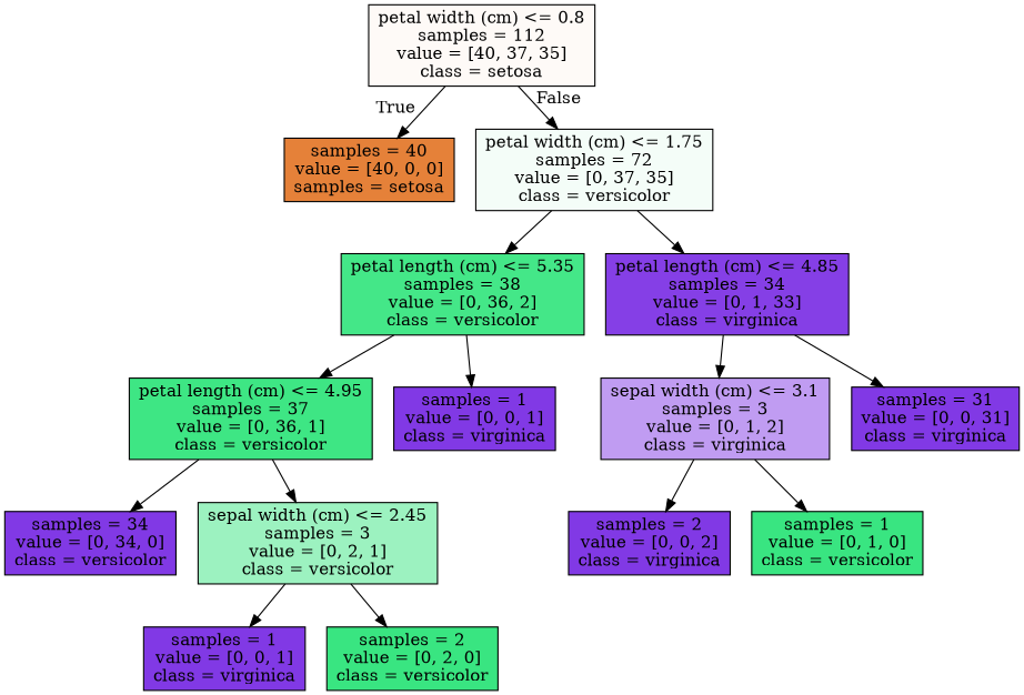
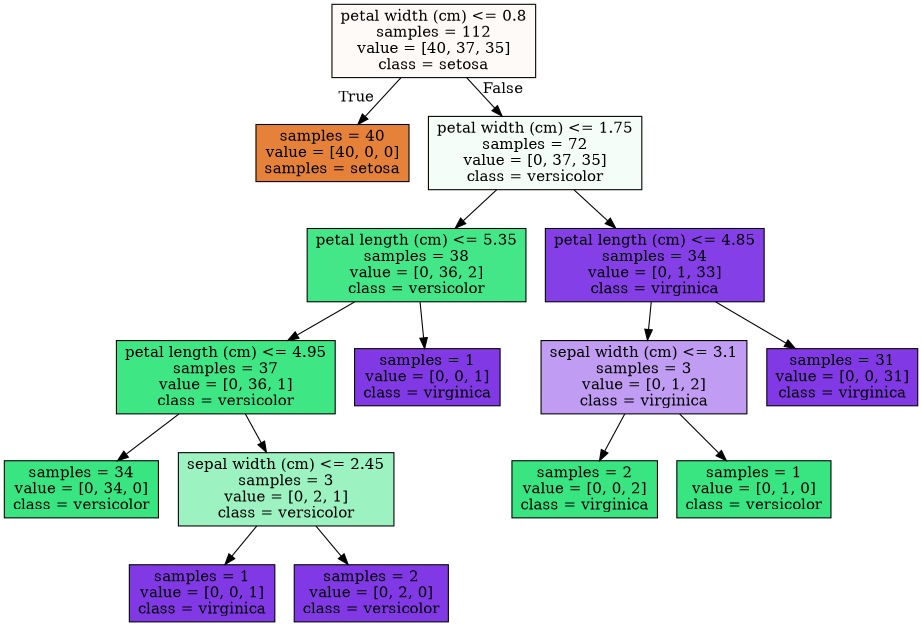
  digraph {
    node [color=black fillcolor="#8139e5ff" shape=box style=filled]
    n1 [fillcolor="#e581390a" label="petal width (cm) <= 0.8\nsamples = 112\nvalue = [40, 37, 35]\nclass = setosa"]
    n2 [fillcolor="#e58139ff" label="samples = 40\nvalue = [40, 0, 0]\nsamples = setosa"]
    n3 [fillcolor="#39e5810e" label="petal width (cm) <= 1.75\nsamples = 72\nvalue = [0, 37, 35]\nclass = versicolor"]
    n4 [fillcolor="#39e581f1" label="petal length (cm) <= 5.35\nsamples = 38\nvalue = [0, 36, 2]\nclass = versicolor"]
    n5 [fillcolor="#8139e5f7" label="petal length (cm) <= 4.85\nsamples = 34\nvalue = [0, 1, 33]\nclass = virginica"]
    n6 [fillcolor="#39e581f8" label="petal length (cm) <= 4.95\nsamples = 37\nvalue = [0, 36, 1]\nclass = versicolor"]
    n7 [label="samples = 1\nvalue = [0, 0, 1]\nclass = virginica"]
    n8 [fillcolor="#8139e57f" label="sepal width (cm) <= 3.1\nsamples = 3\nvalue = [0, 1, 2]\nclass = virginica"]
    n9 [label="samples = 31\nvalue = [0, 0, 31]\nclass = virginica"]
-   n10 [label="samples = 34\nvalue = [0, 34, 0]\nclass = versicolor"]
+   n10 [fillcolor="#39e581ff" label="samples = 34\nvalue = [0, 34, 0]\nclass = versicolor"]
    n11 [fillcolor="#39e5817f" label="sepal width (cm) <= 2.45\nsamples = 3\nvalue = [0, 2, 1]\nclass = versicolor"]
    n12 [label="samples = 1\nvalue = [0, 0, 1]\nclass = virginica"]
-   n13 [fillcolor="#39e581ff" label="samples = 2\nvalue = [0, 2, 0]\nclass = versicolor"]
-   n14 [label="samples = 2\nvalue = [0, 0, 2]\nclass = virginica"]
+   n13 [label="samples = 2\nvalue = [0, 2, 0]\nclass = versicolor"]
+   n14 [fillcolor="#39e581ff" label="samples = 2\nvalue = [0, 0, 2]\nclass = virginica"]
    n15 [fillcolor="#39e581ff" label="samples = 1\nvalue = [0, 1, 0]\nclass = versicolor"]
    n1 -> n2 [headlabel=True labelangle=45 labeldistance=2.5]
    n1 -> n3 [headlabel=False labelangle=-45 labeldistance=2.5]
    n3 -> n4
    n3 -> n5
    n4 -> n6
    n4 -> n7
    n5 -> n8
    n5 -> n9
    n6 -> n10
    n6 -> n11
    n8 -> n14
    n8 -> n15
    n11 -> n12
    n11 -> n13
  }
